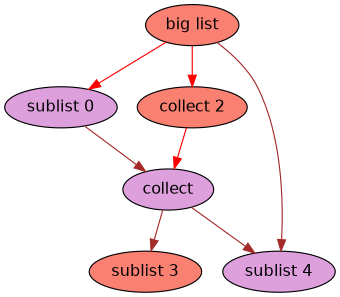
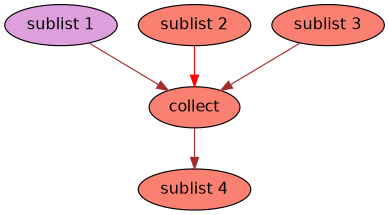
  digraph {
    fontname="DejaVu Sans"
    node [fillcolor=salmon fontname="DejaVu Sans" style=filled]
    edge [color=brown fontname="DejaVu Sans"]
-   n1 [label="big list"]
-   n2 [fillcolor=plum label="sublist 0"]
-   n3 [label="collect 2"]
-   n4 [fillcolor=plum label="sublist 4"]
-   n5 [fillcolor=plum label=collect]
+   n2 [fillcolor=plum label="sublist 1"]
+   n3 [label="sublist 2"]
+   n4 [label="sublist 4"]
+   n5 [label=collect]
    n6 [label="sublist 3"]
-   n1 -> n2 [color=red]
-   n1 -> n3 [color=red]
-   n1 -> n4
    n2 -> n5
    n3 -> n5 [color=red]
    n5 -> n4
-   n5 -> n6
+   n6 -> n5
  }
